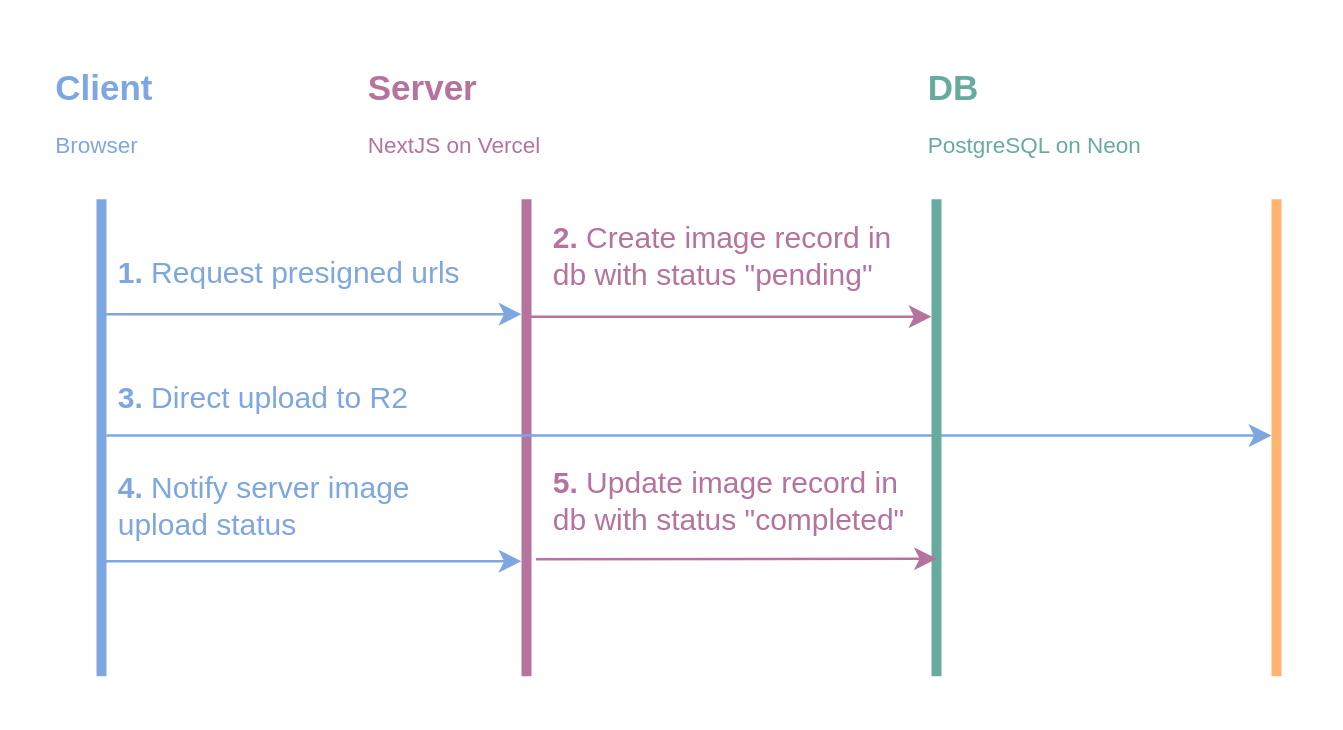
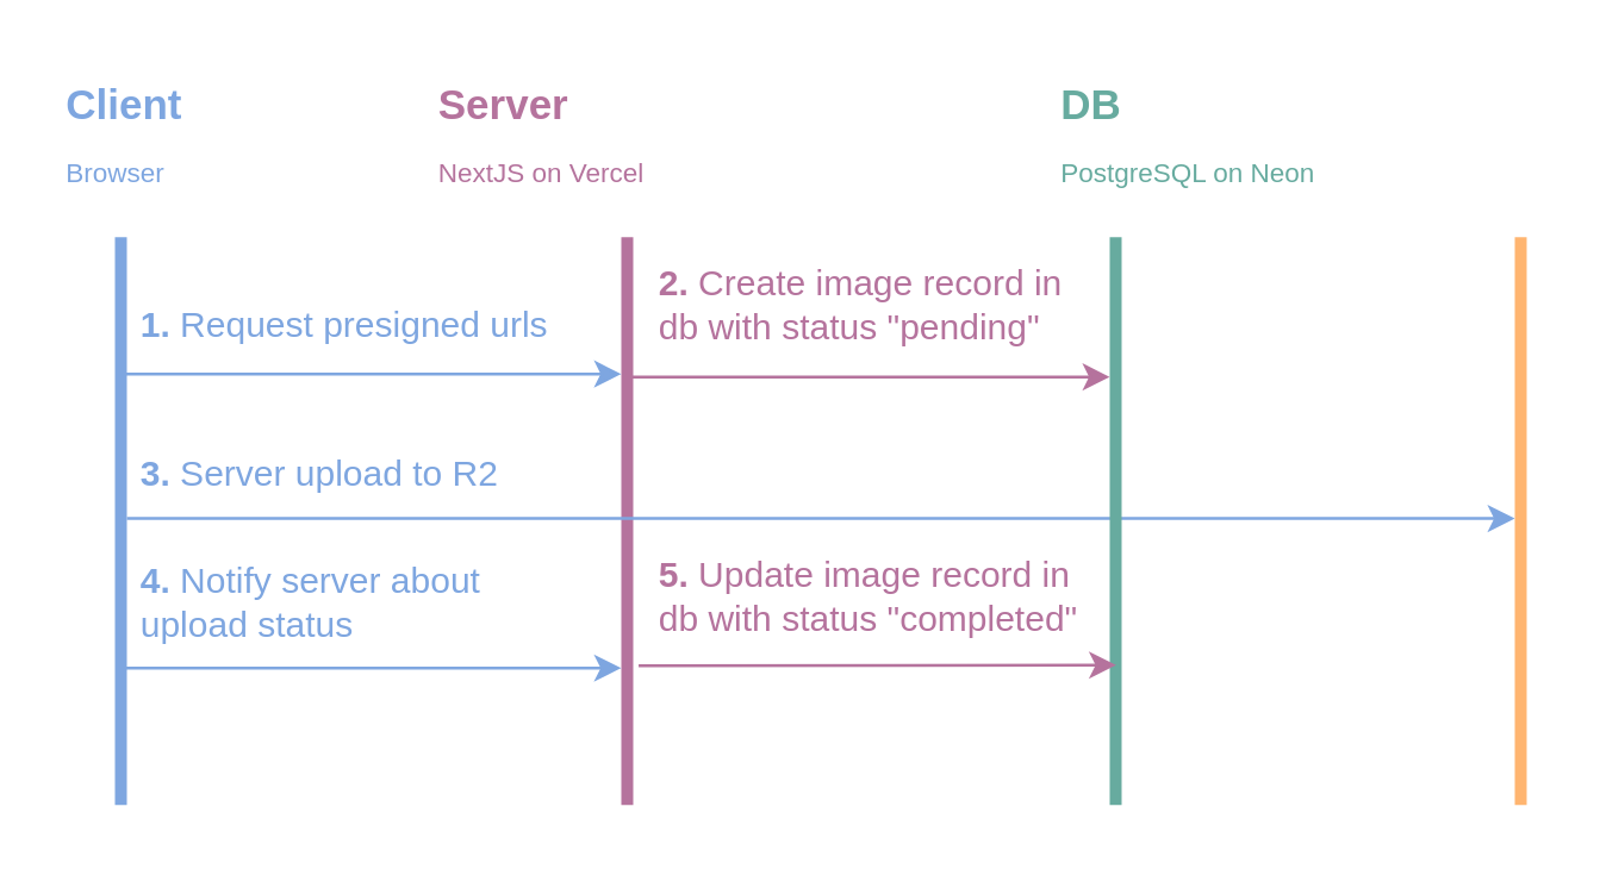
  <mxCell id="0" />
  <mxCell id="1" parent="0" />
  <mxCell id="2" value="" style="line;strokeWidth=4;direction=south;html=1;perimeter=backbonePerimeter;points=[];outlineConnect=0;fontColor=#00CCCC;strokeColor=#7EA6E0;" vertex="1" parent="1"><mxGeometry x="35" y="79.16" width="10" height="190.84" as="geometry" /></mxCell>
  <mxCell id="3" value="&lt;h1 style=&quot;margin-top: 0px;&quot;&gt;&lt;font style=&quot;color: rgb(126, 166, 224);&quot;&gt;Client&lt;/font&gt;&lt;/h1&gt;&lt;div&gt;&lt;font style=&quot;font-size: 9px;&quot; color=&quot;#7ea6e0&quot;&gt;Browser&lt;/font&gt;&lt;/div&gt;" style="text;html=1;whiteSpace=wrap;overflow=hidden;rounded=0;fontSize=7;spacing=2;fontFamily=Helvetica;fontStyle=0" vertex="1" parent="1"><mxGeometry x="20" y="20" width="80" height="39.16" as="geometry" /></mxCell>
  <mxCell id="4" value="" style="line;strokeWidth=4;direction=south;html=1;perimeter=backbonePerimeter;points=[];outlineConnect=0;fontColor=#00CCCC;strokeColor=#B5739D;" vertex="1" parent="1"><mxGeometry x="205" y="79.16" width="10" height="190.84" as="geometry" /></mxCell>
  <mxCell id="5" value="&lt;h1 style=&quot;margin-top: 0px;&quot;&gt;&lt;font style=&quot;color: rgb(181, 115, 157);&quot;&gt;Server&lt;/font&gt;&lt;/h1&gt;&lt;div&gt;&lt;span style=&quot;font-weight: normal;&quot;&gt;&lt;font style=&quot;color: rgb(181, 115, 157); font-size: 9px;&quot;&gt;NextJS on Vercel&lt;/font&gt;&lt;/span&gt;&lt;/div&gt;" style="text;html=1;whiteSpace=wrap;overflow=hidden;rounded=0;fontSize=7;spacing=2;fontFamily=Helvetica;fontStyle=0" vertex="1" parent="1"><mxGeometry x="145" y="20" width="80" height="39.16" as="geometry" /></mxCell>
  <mxCell id="6" value="" style="line;strokeWidth=4;direction=south;html=1;perimeter=backbonePerimeter;points=[];outlineConnect=0;fontColor=#00CCCC;strokeColor=#FFB570;" vertex="1" parent="1"><mxGeometry x="505" y="79.16" width="10" height="190.84" as="geometry" /></mxCell>
  <mxCell id="7" value="" style="endArrow=classic;html=1;rounded=0;strokeColor=#7EA6E0;" edge="1" parent="1"><mxGeometry width="50" height="50" relative="1" as="geometry"><mxPoint x="41.31" y="125.16" as="sourcePoint" /><mxPoint x="208" y="125.16" as="targetPoint" /></mxGeometry></mxCell>
  <mxCell id="8" value="&lt;font style=&quot;color: rgb(126, 166, 224);&quot;&gt;&lt;b&gt;1. &lt;/b&gt;Request presigned urls&lt;/font&gt;" style="text;html=1;align=left;verticalAlign=middle;whiteSpace=wrap;rounded=0;" vertex="1" parent="1"><mxGeometry x="45" y="99.16" width="150" height="20" as="geometry" /></mxCell>
  <mxCell id="9" value="" style="endArrow=classic;html=1;rounded=0;strokeColor=#7EA6E0;" edge="1" parent="1" target="6"><mxGeometry width="50" height="50" relative="1" as="geometry"><mxPoint x="42" y="173.74" as="sourcePoint" /><mxPoint x="479.5" y="173.74" as="targetPoint" /></mxGeometry></mxCell>
- <mxCell id="10" value="&lt;font style=&quot;color: rgb(126, 166, 224);&quot;&gt;&lt;b&gt;3.&lt;/b&gt; Direct upload to R2&lt;/font&gt;" style="text;html=1;align=left;verticalAlign=middle;whiteSpace=wrap;rounded=0;" vertex="1" parent="1"><mxGeometry x="45" y="144.16" width="150" height="30" as="geometry" /></mxCell>
+ <mxCell id="10" value="&lt;font style=&quot;color: rgb(126, 166, 224);&quot;&gt;&lt;b&gt;3.&lt;/b&gt; Server upload to R2&lt;/font&gt;" style="text;html=1;align=left;verticalAlign=middle;whiteSpace=wrap;rounded=0;" vertex="1" parent="1"><mxGeometry x="45" y="144.16" width="150" height="30" as="geometry" /></mxCell>
  <mxCell id="11" value="" style="line;strokeWidth=4;direction=south;html=1;perimeter=backbonePerimeter;points=[];outlineConnect=0;fontColor=#67AB9F;strokeColor=#67AB9F;" vertex="1" parent="1"><mxGeometry x="369" y="79.16" width="10" height="190.84" as="geometry" /></mxCell>
- <mxCell id="12" value="&lt;h1 style=&quot;margin-top: 0px;&quot;&gt;&lt;font style=&quot;color: rgb(103, 171, 159);&quot;&gt;DB&lt;/font&gt;&lt;/h1&gt;&lt;div&gt;&lt;font style=&quot;font-size: 9px;&quot; color=&quot;#67ab9f&quot;&gt;PostgreSQL on Neon&lt;/font&gt;&lt;/div&gt;" style="text;html=1;whiteSpace=wrap;overflow=hidden;rounded=0;fontSize=7;spacing=2;fontFamily=Helvetica;fontStyle=0" vertex="1" parent="1"><mxGeometry x="369" y="20" width="106" height="50" as="geometry" /></mxCell>
+ <mxCell id="12" value="&lt;h1 style=&quot;margin-top: 0px;&quot;&gt;&lt;font style=&quot;color: rgb(103, 171, 159);&quot;&gt;DB&lt;/font&gt;&lt;/h1&gt;&lt;div&gt;&lt;font style=&quot;font-size: 9px;&quot; color=&quot;#67ab9f&quot;&gt;PostgreSQL on Neon&lt;/font&gt;&lt;/div&gt;" style="text;html=1;whiteSpace=wrap;overflow=hidden;rounded=0;fontSize=7;spacing=2;fontFamily=Helvetica;fontStyle=0" vertex="1" parent="1"><mxGeometry x="354" y="20" width="106" height="50" as="geometry" /></mxCell>
  <mxCell id="13" value="" style="endArrow=classic;html=1;rounded=0;strokeColor=#B5739D;" edge="1" parent="1" target="11"><mxGeometry width="50" height="50" relative="1" as="geometry"><mxPoint x="211.65" y="126.16" as="sourcePoint" /><mxPoint x="327" y="126.16" as="targetPoint" /></mxGeometry></mxCell>
  <mxCell id="14" value="&lt;font style=&quot;color: rgb(181, 115, 157);&quot;&gt;&lt;b&gt;2. &lt;/b&gt;Create image record in db with status &quot;pending&quot;&lt;/font&gt;" style="text;html=1;align=left;verticalAlign=middle;whiteSpace=wrap;rounded=0;" vertex="1" parent="1"><mxGeometry x="219" y="92" width="150" height="20" as="geometry" /></mxCell>
  <mxCell id="15" value="" style="endArrow=classic;html=1;rounded=0;strokeColor=#7EA6E0;" edge="1" parent="1"><mxGeometry width="50" height="50" relative="1" as="geometry"><mxPoint x="41.31" y="224" as="sourcePoint" /><mxPoint x="208" y="224" as="targetPoint" /></mxGeometry></mxCell>
  <mxCell id="16" value="" style="endArrow=classic;html=1;rounded=0;strokeColor=#B5739D;" edge="1" parent="1"><mxGeometry width="50" height="50" relative="1" as="geometry"><mxPoint x="213.82" y="223.16" as="sourcePoint" /><mxPoint x="374.17" y="223" as="targetPoint" /></mxGeometry></mxCell>
  <mxCell id="17" value="&lt;font style=&quot;color: rgb(181, 115, 157);&quot;&gt;&lt;b&gt;5. &lt;/b&gt;Update image record in db with status &quot;completed&quot;&lt;/font&gt;" style="text;html=1;align=left;verticalAlign=middle;whiteSpace=wrap;rounded=0;" vertex="1" parent="1"><mxGeometry x="219" y="190" width="150" height="20" as="geometry" /></mxCell>
- <mxCell id="18" value="&lt;font style=&quot;color: rgb(126, 166, 224);&quot;&gt;&lt;b&gt;4.&lt;/b&gt; Notify server image upload status&lt;/font&gt;" style="text;html=1;align=left;verticalAlign=middle;whiteSpace=wrap;rounded=0;" vertex="1" parent="1"><mxGeometry x="45" y="192" width="150" height="20" as="geometry" /></mxCell>
+ <mxCell id="18" value="&lt;font style=&quot;color: rgb(126, 166, 224);&quot;&gt;&lt;b&gt;4.&lt;/b&gt; Notify server about upload status&lt;/font&gt;" style="text;html=1;align=left;verticalAlign=middle;whiteSpace=wrap;rounded=0;" vertex="1" parent="1"><mxGeometry x="45" y="192" width="150" height="20" as="geometry" /></mxCell>
